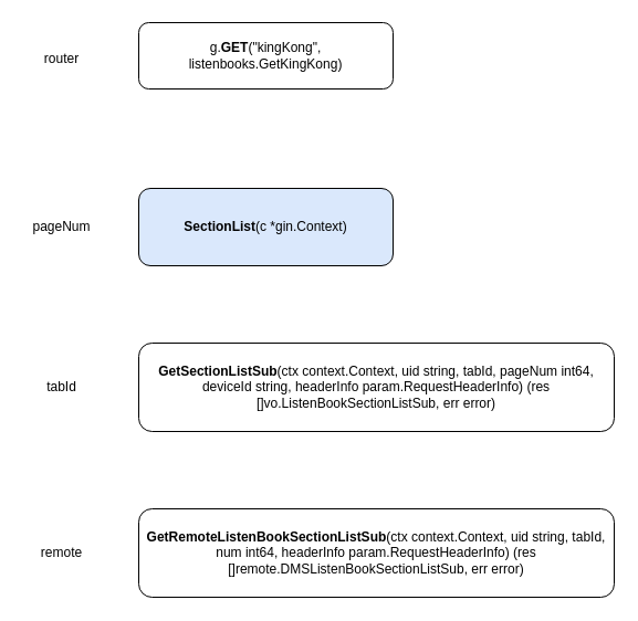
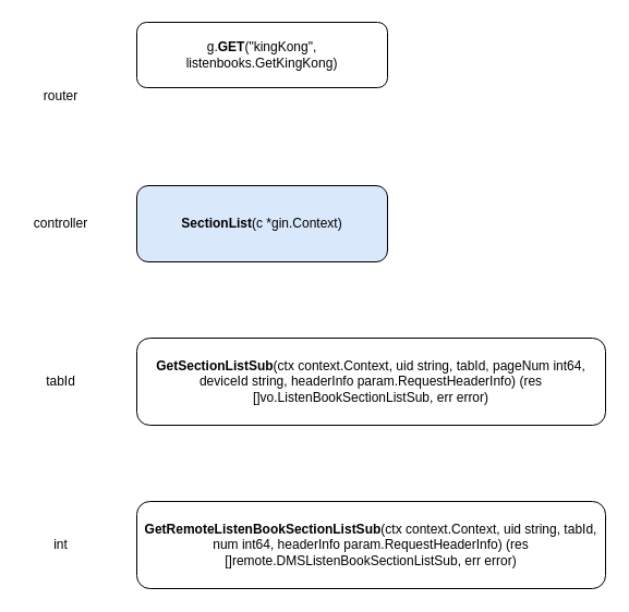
  <mxCell id="0" />
  <mxCell id="1" parent="0" />
  <mxCell id="2" value="g.&lt;b&gt;GET&lt;/b&gt;(&quot;kingKong&quot;, listenbooks.GetKingKong)" style="rounded=1;whiteSpace=wrap;html=1;" vertex="1" parent="1"><mxGeometry x="125" y="20" width="230" height="60" as="geometry" /></mxCell>
  <mxCell id="3" value="&lt;b&gt;SectionList&lt;/b&gt;(c *gin.Context)" style="rounded=1;whiteSpace=wrap;html=1;fillColor=#dae8fc;" vertex="1" parent="1"><mxGeometry x="125" y="170" width="230" height="70" as="geometry" /></mxCell>
- <mxCell id="4" value="&lt;span style=&quot;text-wrap: wrap;&quot;&gt;router&lt;/span&gt;" style="text;html=1;align=center;verticalAlign=middle;resizable=0;points=[];autosize=1;strokeColor=none;fillColor=none;" vertex="1" parent="1"><mxGeometry x="30" y="38" width="50" height="30" as="geometry" /></mxCell>
- <mxCell id="5" value="&lt;span style=&quot;text-wrap: wrap;&quot;&gt;pageNum&lt;/span&gt;" style="text;html=1;align=center;verticalAlign=middle;resizable=0;points=[];autosize=1;strokeColor=none;fillColor=none;" vertex="1" parent="1"><mxGeometry x="20" y="190" width="70" height="30" as="geometry" /></mxCell>
+ <mxCell id="4" value="&lt;span style=&quot;text-wrap: wrap;&quot;&gt;router&lt;/span&gt;" style="text;html=1;align=center;verticalAlign=middle;resizable=0;points=[];autosize=1;strokeColor=none;fillColor=none;" vertex="1" parent="1"><mxGeometry x="30" y="73" width="50" height="30" as="geometry" /></mxCell>
+ <mxCell id="5" value="&lt;span style=&quot;text-wrap: wrap;&quot;&gt;controller&lt;/span&gt;" style="text;html=1;align=center;verticalAlign=middle;resizable=0;points=[];autosize=1;strokeColor=none;fillColor=none;" vertex="1" parent="1"><mxGeometry x="20" y="190" width="70" height="30" as="geometry" /></mxCell>
  <mxCell id="6" value="&lt;b&gt;GetSectionListSub&lt;/b&gt;(ctx context.Context, uid string, tabId, pageNum int64, deviceId string, headerInfo param.RequestHeaderInfo) (res []vo.ListenBookSectionListSub, err error)" style="rounded=1;whiteSpace=wrap;html=1;" vertex="1" parent="1"><mxGeometry x="125" y="310" width="430" height="80" as="geometry" /></mxCell>
  <mxCell id="7" value="tabId" style="text;html=1;align=center;verticalAlign=middle;resizable=0;points=[];autosize=1;strokeColor=none;fillColor=none;" vertex="1" parent="1"><mxGeometry x="25" y="335" width="60" height="30" as="geometry" /></mxCell>
  <mxCell id="8" value="&lt;b&gt;GetRemoteListenBookSectionListSub&lt;/b&gt;(ctx context.Context, uid string, tabId, num int64, headerInfo param.RequestHeaderInfo) (res []remote.DMSListenBookSectionListSub, err error)" style="rounded=1;whiteSpace=wrap;html=1;" vertex="1" parent="1"><mxGeometry x="125" y="460" width="430" height="80" as="geometry" /></mxCell>
- <mxCell id="9" value="remote" style="text;html=1;align=center;verticalAlign=middle;resizable=0;points=[];autosize=1;strokeColor=none;fillColor=none;" vertex="1" parent="1"><mxGeometry x="25" y="485" width="60" height="30" as="geometry" /></mxCell>
+ <mxCell id="9" value="int" style="text;html=1;align=center;verticalAlign=middle;resizable=0;points=[];autosize=1;strokeColor=none;fillColor=none;" vertex="1" parent="1"><mxGeometry x="25" y="485" width="60" height="30" as="geometry" /></mxCell>
